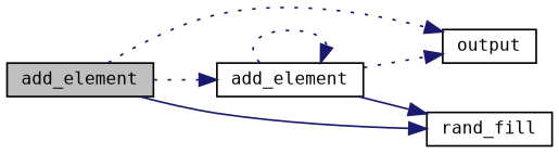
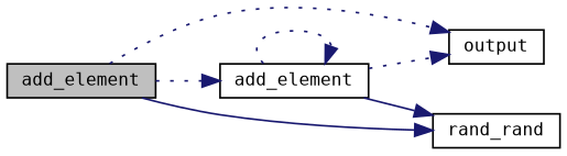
  digraph {
    rankdir=LR
    fontname="DejaVu Sans Mono"
    node [color=black fillcolor=white fontname="DejaVu Sans Mono" fontsize=10 shape=record style=filled]
    edge [color=midnightblue fontname="DejaVu Sans Mono" fontsize=10 labelfontname=Helvetica labelfontsize=10 style=dotted]
    n1 [fillcolor=grey75 fontcolor=black height=0.2 label=add_element width=0.4]
    n2 [height=0.2 label=add_element width=0.4]
    n3 [height=0.2 label=output width=0.4]
-   n4 [height=0.2 label=rand_fill width=0.4]
+   n4 [height=0.2 label=rand_rand width=0.4]
    n1 -> n2
    n1 -> n3
    n1 -> n4 [style=solid]
    n2 -> n2
    n2 -> n3
    n2 -> n4 [style=solid]
  }
